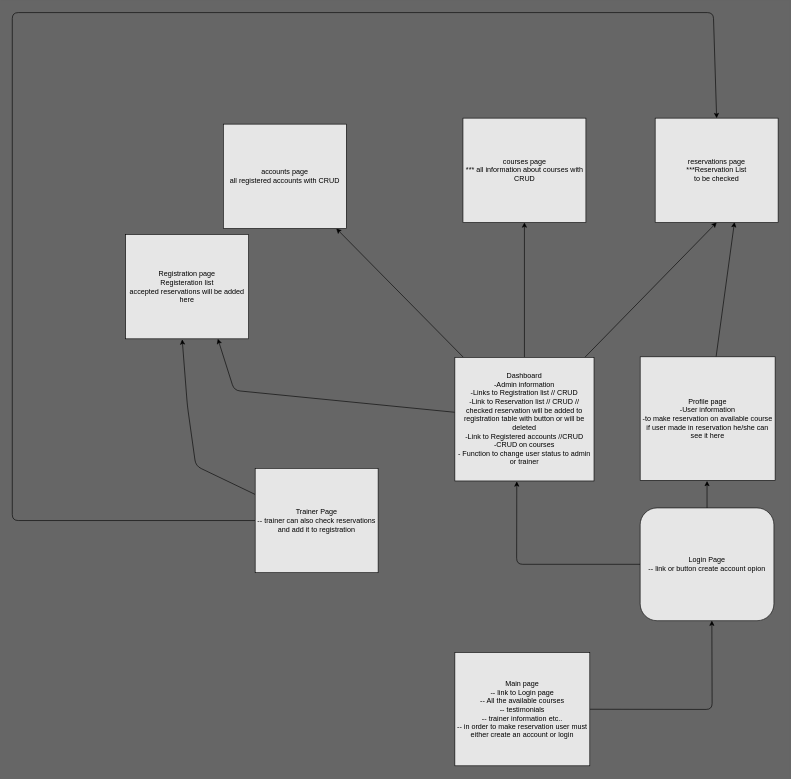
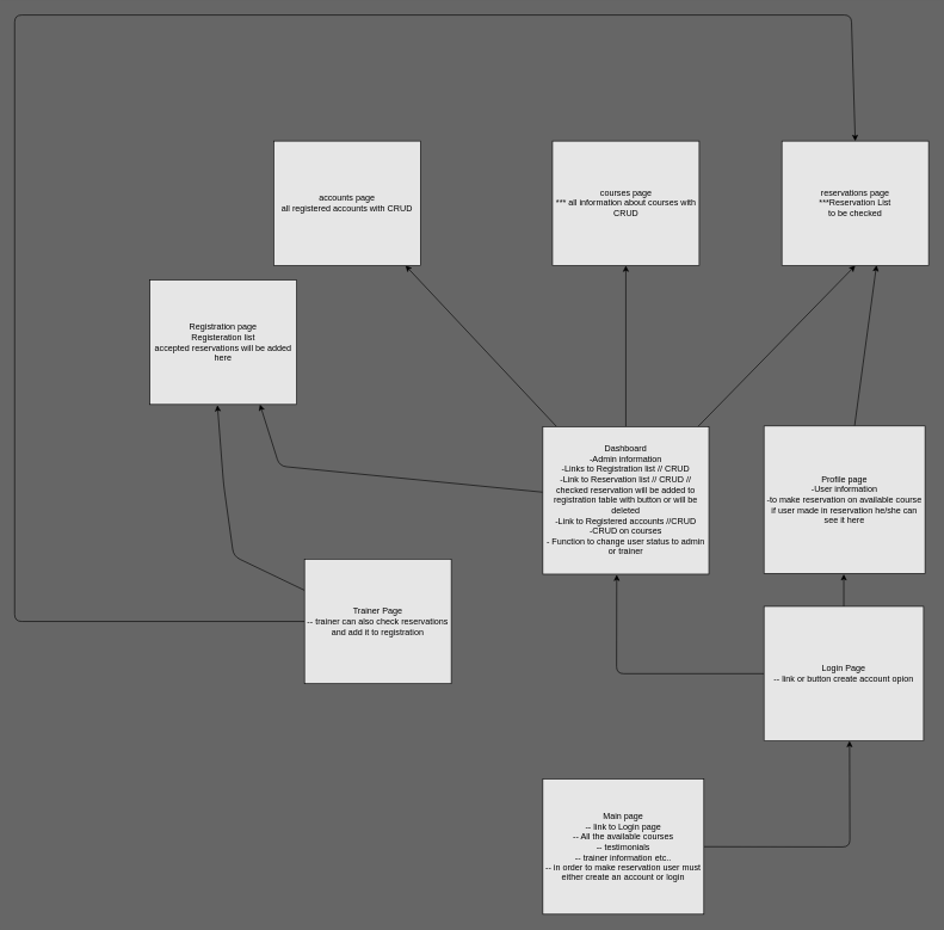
  <mxCell id="0" />
  <mxCell id="1" parent="0" />
  <mxCell id="2" style="edgeStyle=none;html=1;exitX=0.5;exitY=0;exitDx=0;exitDy=0;entryX=0.5;entryY=1;entryDx=0;entryDy=0;" parent="1" source="6" target="14" edge="1"><mxGeometry relative="1" as="geometry" /></mxCell>
  <mxCell id="3" style="edgeStyle=none;html=1;entryX=0.5;entryY=1;entryDx=0;entryDy=0;" parent="1" source="6" target="16" edge="1"><mxGeometry relative="1" as="geometry" /></mxCell>
  <mxCell id="4" style="edgeStyle=none;html=1;entryX=0.75;entryY=1;entryDx=0;entryDy=0;" parent="1" source="6" target="15" edge="1"><mxGeometry relative="1" as="geometry"><Array as="points"><mxPoint x="390" y="650" /></Array></mxGeometry></mxCell>
  <mxCell id="5" style="edgeStyle=none;html=1;" parent="1" source="6" target="17" edge="1"><mxGeometry relative="1" as="geometry" /></mxCell>
  <mxCell id="6" value="&lt;font color=&quot;#000000&quot;&gt;&lt;span&gt;Dashboard&lt;/span&gt;&lt;br&gt;&lt;span&gt;-Admin information&lt;/span&gt;&lt;br&gt;&lt;span&gt;-Links to Registration list // CRUD&lt;/span&gt;&lt;br&gt;&lt;span&gt;-Link to Reservation list // CRUD // checked reservation will be added to registration table with button or will be deleted&lt;/span&gt;&lt;br&gt;&lt;span&gt;-Link to Registered accounts //CRUD&lt;/span&gt;&lt;br&gt;&lt;span&gt;-CRUD on courses&lt;/span&gt;&lt;br&gt;&lt;span&gt;- Function to change user status to admin or trainer&lt;/span&gt;&lt;/font&gt;" style="rounded=0;whiteSpace=wrap;html=1;fillColor=#E6E6E6;" parent="1" vertex="1"><mxGeometry x="758" y="595" width="232" height="206" as="geometry" /></mxCell>
  <mxCell id="7" style="edgeStyle=none;html=1;entryX=0.645;entryY=0.997;entryDx=0;entryDy=0;entryPerimeter=0;" parent="1" source="8" target="16" edge="1"><mxGeometry relative="1" as="geometry" /></mxCell>
  <mxCell id="8" value="&lt;font color=&quot;#000000&quot;&gt;&lt;span&gt;Profile page&lt;/span&gt;&lt;br&gt;&lt;span&gt;-User information&lt;/span&gt;&lt;br&gt;&lt;/font&gt;&lt;span&gt;&lt;font color=&quot;#000000&quot;&gt;-to make reservation on available course&lt;br&gt;if user made in reservation he/she can see it here&lt;/font&gt;&lt;br&gt;&lt;/span&gt;" style="rounded=0;whiteSpace=wrap;html=1;fillColor=#E6E6E6;" parent="1" vertex="1"><mxGeometry x="1067" y="594" width="225" height="206" as="geometry" /></mxCell>
  <mxCell id="9" style="edgeStyle=none;html=1;entryX=0.536;entryY=1;entryDx=0;entryDy=0;entryPerimeter=0;" parent="1" source="10" target="13" edge="1"><mxGeometry relative="1" as="geometry"><Array as="points"><mxPoint x="1187" y="1182" /></Array></mxGeometry></mxCell>
  <mxCell id="10" value="&lt;font color=&quot;#000000&quot;&gt;Main page&lt;br&gt;-- link to Login page&lt;br&gt;-- All the available courses&lt;br&gt;-- testimonials&lt;br&gt;-- trainer information etc..&lt;br&gt;-- in order to make reservation user must either create an account or login&lt;/font&gt;" style="rounded=0;whiteSpace=wrap;html=1;fillColor=#E6E6E6;" parent="1" vertex="1"><mxGeometry x="758" y="1087" width="225" height="189" as="geometry" /></mxCell>
  <mxCell id="11" style="edgeStyle=none;html=1;" parent="1" source="13" edge="1"><mxGeometry relative="1" as="geometry"><mxPoint x="1178.5" y="801.043" as="targetPoint" /></mxGeometry></mxCell>
  <mxCell id="12" style="edgeStyle=none;html=1;entryX=0.445;entryY=1.004;entryDx=0;entryDy=0;entryPerimeter=0;" parent="1" source="13" target="6" edge="1"><mxGeometry relative="1" as="geometry"><Array as="points"><mxPoint x="861" y="940" /></Array></mxGeometry></mxCell>
- <mxCell id="13" value="&lt;font color=&quot;#000000&quot;&gt;Login Page&lt;br&gt;-- link or button create account opion&lt;/font&gt;" style="whiteSpace=wrap;html=1;fillColor=#E6E6E6;rounded=1;" parent="1" vertex="1"><mxGeometry x="1067" y="846" width="223" height="188" as="geometry" /></mxCell>
+ <mxCell id="13" value="&lt;font color=&quot;#000000&quot;&gt;Login Page&lt;br&gt;-- link or button create account opion&lt;/font&gt;" style="rounded=0;whiteSpace=wrap;html=1;fillColor=#E6E6E6;" parent="1" vertex="1"><mxGeometry x="1067" y="846" width="223" height="188" as="geometry" /></mxCell>
  <mxCell id="14" value="&lt;font color=&quot;#000000&quot;&gt;courses page&lt;br&gt;*** all information about courses with CRUD&lt;/font&gt;" style="rounded=0;whiteSpace=wrap;html=1;fillColor=#E6E6E6;" parent="1" vertex="1"><mxGeometry x="771.5" y="196" width="205" height="174" as="geometry" /></mxCell>
  <mxCell id="15" value="&lt;font color=&quot;#000000&quot;&gt;Registration page&lt;br&gt;Registeration list&lt;br&gt;accepted reservations will be added here&lt;/font&gt;" style="rounded=0;whiteSpace=wrap;html=1;fillColor=#E6E6E6;" parent="1" vertex="1"><mxGeometry x="209" y="390" width="205" height="174" as="geometry" /></mxCell>
  <mxCell id="16" value="&lt;font color=&quot;#000000&quot;&gt;reservations page&lt;br&gt;***Reservation List&lt;br&gt;to be checked&lt;/font&gt;" style="rounded=0;whiteSpace=wrap;html=1;fillColor=#E6E6E6;" parent="1" vertex="1"><mxGeometry x="1092" y="196" width="205" height="174" as="geometry" /></mxCell>
- <mxCell id="17" value="&lt;font color=&quot;#000000&quot;&gt;accounts page&lt;br&gt;all registered accounts with CRUD&lt;/font&gt;" style="rounded=0;whiteSpace=wrap;html=1;fillColor=#E6E6E6;" parent="1" vertex="1"><mxGeometry x="372" y="206" width="205" height="174" as="geometry" /></mxCell>
+ <mxCell id="17" value="&lt;font color=&quot;#000000&quot;&gt;accounts page&lt;br&gt;all registered accounts with CRUD&lt;/font&gt;" style="rounded=0;whiteSpace=wrap;html=1;fillColor=#E6E6E6;" parent="1" vertex="1"><mxGeometry x="382" y="196" width="205" height="174" as="geometry" /></mxCell>
  <mxCell id="18" style="edgeStyle=none;html=1;entryX=0.5;entryY=0;entryDx=0;entryDy=0;" parent="1" source="20" target="16" edge="1"><mxGeometry relative="1" as="geometry"><Array as="points"><mxPoint x="20" y="867" /><mxPoint x="20" y="20" /><mxPoint x="1189" y="20" /></Array></mxGeometry></mxCell>
  <mxCell id="19" style="edgeStyle=none;html=1;exitX=0;exitY=0.25;exitDx=0;exitDy=0;entryX=0.46;entryY=1.006;entryDx=0;entryDy=0;entryPerimeter=0;" parent="1" source="20" target="15" edge="1"><mxGeometry relative="1" as="geometry"><mxPoint x="301" y="573" as="targetPoint" /><Array as="points"><mxPoint x="326" y="776" /><mxPoint x="312" y="676" /></Array></mxGeometry></mxCell>
  <mxCell id="20" value="&lt;font color=&quot;#000000&quot;&gt;Trainer Page&lt;br&gt;-- trainer can also check reservations and add it to registration&lt;/font&gt;" style="rounded=0;whiteSpace=wrap;html=1;fillColor=#E6E6E6;" parent="1" vertex="1"><mxGeometry x="425" y="780" width="205" height="174" as="geometry" /></mxCell>
